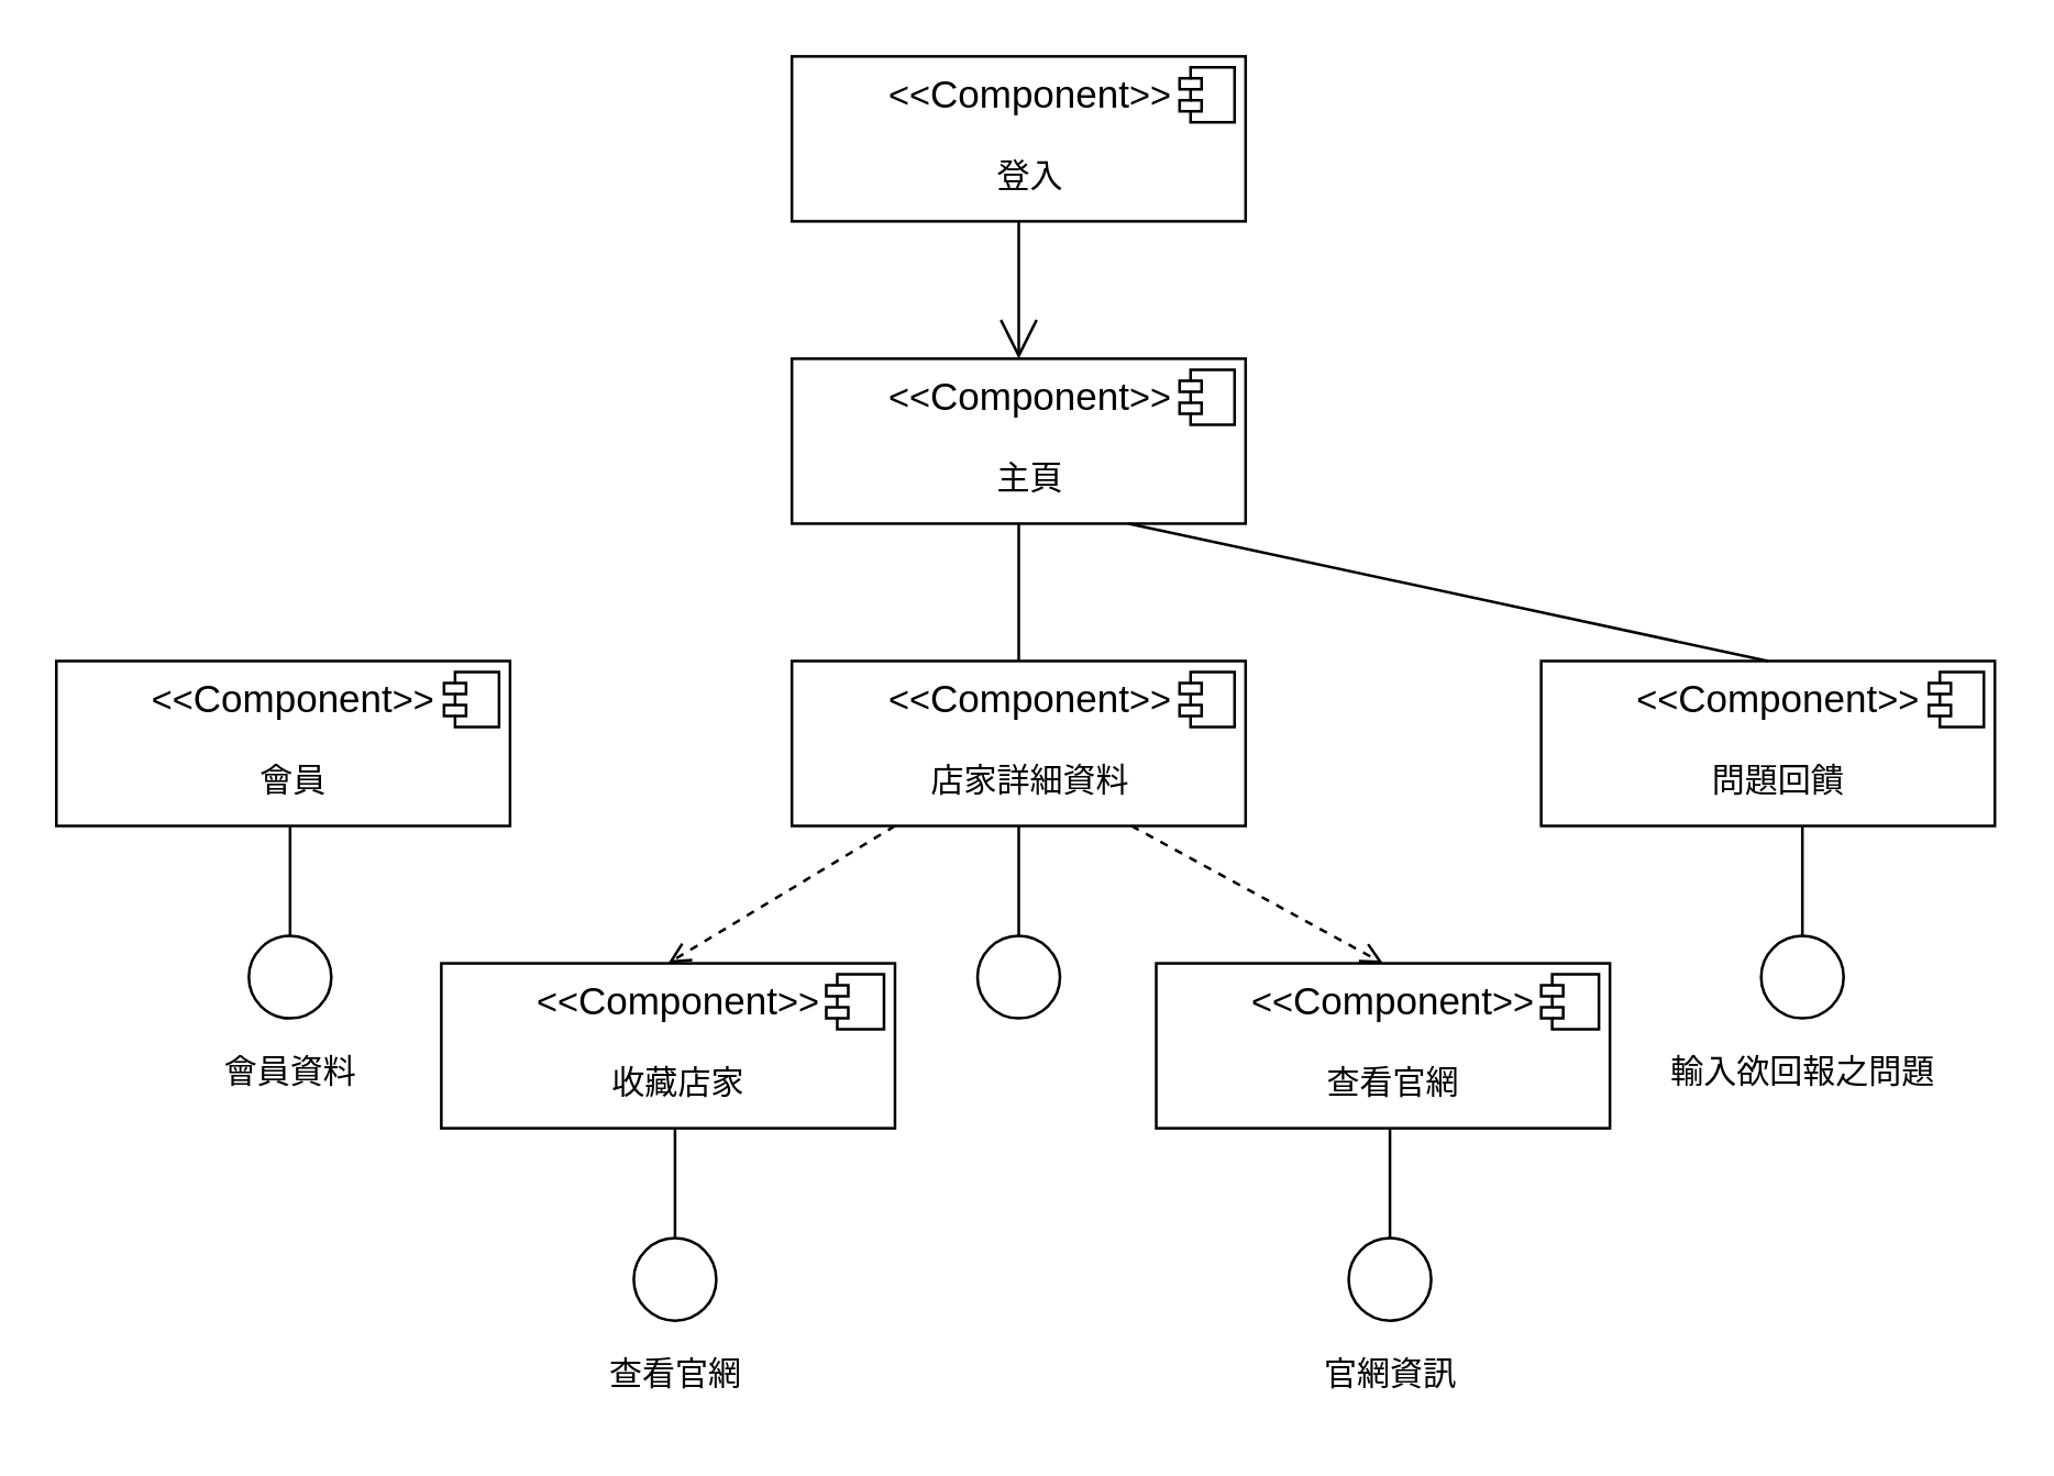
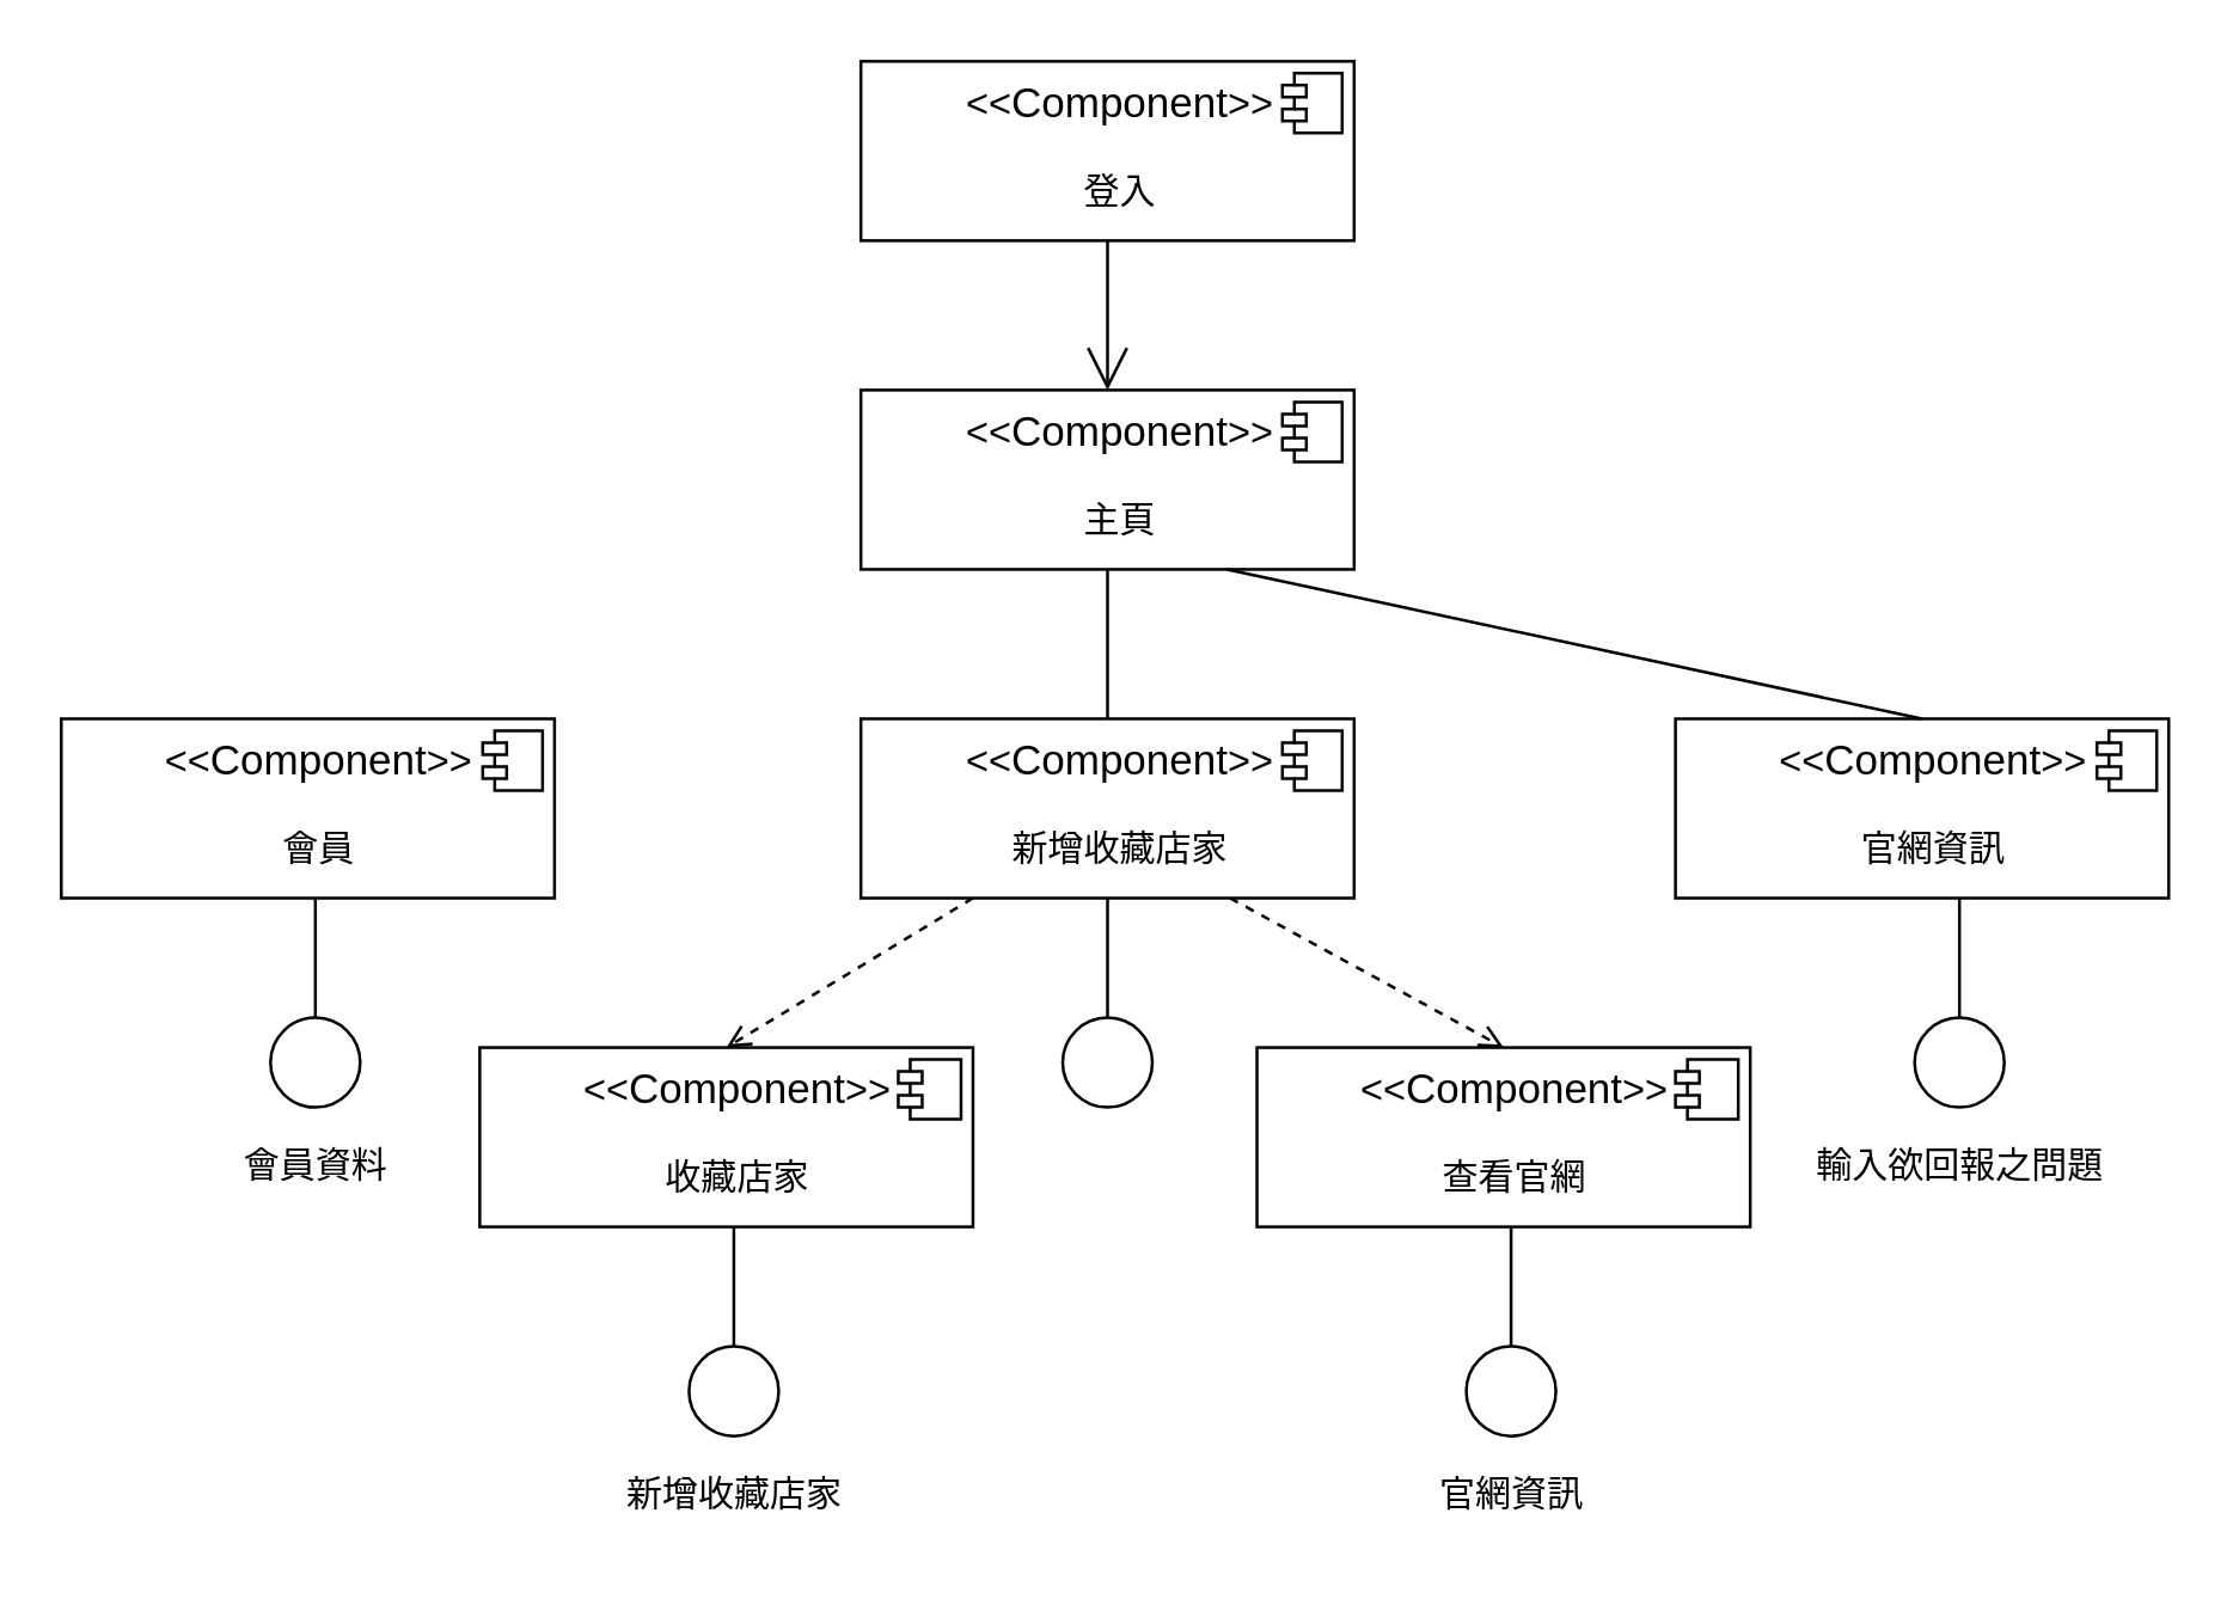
  <mxCell id="0" />
  <mxCell id="1" parent="0" />
  <mxCell id="2" value="&lt;p style=&quot;margin:0px;margin-top:6px;text-align:center;&quot;&gt;&lt;/p&gt;&lt;p style=&quot;text-align: center; margin: 0px 0px 0px 8px;&quot;&gt;&lt;span style=&quot;font-size: 13px;&quot;&gt;&amp;lt;&amp;lt;&lt;/span&gt;&lt;font style=&quot;font-size: 14px;&quot;&gt;Component&lt;/font&gt;&lt;span style=&quot;font-size: 13px;&quot;&gt;&amp;gt;&amp;gt;&lt;/span&gt;&lt;br&gt;&lt;/p&gt;&lt;p style=&quot;text-align: center; margin: 0px 0px 0px 8px;&quot;&gt;&amp;nbsp;&lt;br&gt;&lt;/p&gt;&lt;p style=&quot;text-align: center; margin: 0px 0px 0px 8px;&quot;&gt;登入&lt;/p&gt;" style="align=left;overflow=fill;html=1;dropTarget=0;whiteSpace=wrap;" parent="1" vertex="1"><mxGeometry x="287.5" y="20" width="165" height="60" as="geometry" /></mxCell>
  <mxCell id="3" value="" style="shape=component;jettyWidth=8;jettyHeight=4;" parent="2" vertex="1"><mxGeometry x="1" width="20" height="20" relative="1" as="geometry"><mxPoint x="-24" y="4" as="offset" /></mxGeometry></mxCell>
  <mxCell id="4" value="&lt;p style=&quot;margin:0px;margin-top:6px;text-align:center;&quot;&gt;&lt;/p&gt;&lt;p style=&quot;text-align: center; margin: 0px 0px 0px 8px;&quot;&gt;&lt;span style=&quot;font-size: 13px;&quot;&gt;&amp;lt;&amp;lt;&lt;/span&gt;&lt;font style=&quot;font-size: 14px;&quot;&gt;Component&lt;/font&gt;&lt;span style=&quot;font-size: 13px;&quot;&gt;&amp;gt;&amp;gt;&lt;/span&gt;&lt;br&gt;&lt;/p&gt;&lt;p style=&quot;text-align: center; margin: 0px 0px 0px 8px;&quot;&gt;&amp;nbsp;&lt;br&gt;&lt;/p&gt;&lt;p style=&quot;text-align: center; margin: 0px 0px 0px 8px;&quot;&gt;主頁&lt;/p&gt;" style="align=left;overflow=fill;html=1;dropTarget=0;whiteSpace=wrap;" parent="1" vertex="1"><mxGeometry x="287.5" y="130" width="165" height="60" as="geometry" /></mxCell>
  <mxCell id="5" value="" style="shape=component;jettyWidth=8;jettyHeight=4;" parent="4" vertex="1"><mxGeometry x="1" width="20" height="20" relative="1" as="geometry"><mxPoint x="-24" y="4" as="offset" /></mxGeometry></mxCell>
- <mxCell id="6" value="&lt;p style=&quot;margin:0px;margin-top:6px;text-align:center;&quot;&gt;&lt;/p&gt;&lt;p style=&quot;text-align: center; margin: 0px 0px 0px 8px;&quot;&gt;&lt;span style=&quot;font-size: 13px;&quot;&gt;&amp;lt;&amp;lt;&lt;/span&gt;&lt;font style=&quot;font-size: 14px;&quot;&gt;Component&lt;/font&gt;&lt;span style=&quot;font-size: 13px;&quot;&gt;&amp;gt;&amp;gt;&lt;/span&gt;&lt;br&gt;&lt;/p&gt;&lt;p style=&quot;text-align: center; margin: 0px 0px 0px 8px;&quot;&gt;&amp;nbsp;&lt;br&gt;&lt;/p&gt;&lt;p style=&quot;text-align: center; margin: 0px 0px 0px 8px;&quot;&gt;店家詳細資料&lt;/p&gt;" style="align=left;overflow=fill;html=1;dropTarget=0;whiteSpace=wrap;" parent="1" vertex="1"><mxGeometry x="287.5" y="240" width="165" height="60" as="geometry" /></mxCell>
+ <mxCell id="6" value="&lt;p style=&quot;margin:0px;margin-top:6px;text-align:center;&quot;&gt;&lt;/p&gt;&lt;p style=&quot;text-align: center; margin: 0px 0px 0px 8px;&quot;&gt;&lt;span style=&quot;font-size: 13px;&quot;&gt;&amp;lt;&amp;lt;&lt;/span&gt;&lt;font style=&quot;font-size: 14px;&quot;&gt;Component&lt;/font&gt;&lt;span style=&quot;font-size: 13px;&quot;&gt;&amp;gt;&amp;gt;&lt;/span&gt;&lt;br&gt;&lt;/p&gt;&lt;p style=&quot;text-align: center; margin: 0px 0px 0px 8px;&quot;&gt;&amp;nbsp;&lt;br&gt;&lt;/p&gt;&lt;p style=&quot;text-align: center; margin: 0px 0px 0px 8px;&quot;&gt;新增收藏店家&lt;/p&gt;" style="align=left;overflow=fill;html=1;dropTarget=0;whiteSpace=wrap;" parent="1" vertex="1"><mxGeometry x="287.5" y="240" width="165" height="60" as="geometry" /></mxCell>
  <mxCell id="7" value="" style="shape=component;jettyWidth=8;jettyHeight=4;" parent="6" vertex="1"><mxGeometry x="1" width="20" height="20" relative="1" as="geometry"><mxPoint x="-24" y="4" as="offset" /></mxGeometry></mxCell>
- <mxCell id="8" value="&lt;p style=&quot;margin:0px;margin-top:6px;text-align:center;&quot;&gt;&lt;/p&gt;&lt;p style=&quot;text-align: center; margin: 0px 0px 0px 8px;&quot;&gt;&lt;span style=&quot;font-size: 13px;&quot;&gt;&amp;lt;&amp;lt;&lt;/span&gt;&lt;font style=&quot;font-size: 14px;&quot;&gt;Component&lt;/font&gt;&lt;span style=&quot;font-size: 13px;&quot;&gt;&amp;gt;&amp;gt;&lt;/span&gt;&lt;br&gt;&lt;/p&gt;&lt;p style=&quot;text-align: center; margin: 0px 0px 0px 8px;&quot;&gt;&amp;nbsp;&lt;br&gt;&lt;/p&gt;&lt;p style=&quot;text-align: center; margin: 0px 0px 0px 8px;&quot;&gt;問題回饋&lt;/p&gt;" style="align=left;overflow=fill;html=1;dropTarget=0;whiteSpace=wrap;" parent="1" vertex="1"><mxGeometry x="560" y="240" width="165" height="60" as="geometry" /></mxCell>
+ <mxCell id="8" value="&lt;p style=&quot;margin:0px;margin-top:6px;text-align:center;&quot;&gt;&lt;/p&gt;&lt;p style=&quot;text-align: center; margin: 0px 0px 0px 8px;&quot;&gt;&lt;span style=&quot;font-size: 13px;&quot;&gt;&amp;lt;&amp;lt;&lt;/span&gt;&lt;font style=&quot;font-size: 14px;&quot;&gt;Component&lt;/font&gt;&lt;span style=&quot;font-size: 13px;&quot;&gt;&amp;gt;&amp;gt;&lt;/span&gt;&lt;br&gt;&lt;/p&gt;&lt;p style=&quot;text-align: center; margin: 0px 0px 0px 8px;&quot;&gt;&amp;nbsp;&lt;br&gt;&lt;/p&gt;&lt;p style=&quot;text-align: center; margin: 0px 0px 0px 8px;&quot;&gt;官網資訊&lt;/p&gt;" style="align=left;overflow=fill;html=1;dropTarget=0;whiteSpace=wrap;" parent="1" vertex="1"><mxGeometry x="560" y="240" width="165" height="60" as="geometry" /></mxCell>
  <mxCell id="9" value="" style="shape=component;jettyWidth=8;jettyHeight=4;" parent="8" vertex="1"><mxGeometry x="1" width="20" height="20" relative="1" as="geometry"><mxPoint x="-24" y="4" as="offset" /></mxGeometry></mxCell>
  <mxCell id="10" value="&lt;p style=&quot;margin:0px;margin-top:6px;text-align:center;&quot;&gt;&lt;/p&gt;&lt;p style=&quot;text-align: center; margin: 0px 0px 0px 8px;&quot;&gt;&lt;span style=&quot;font-size: 13px;&quot;&gt;&amp;lt;&amp;lt;&lt;/span&gt;&lt;font style=&quot;font-size: 14px;&quot;&gt;Component&lt;/font&gt;&lt;span style=&quot;font-size: 13px;&quot;&gt;&amp;gt;&amp;gt;&lt;/span&gt;&lt;br&gt;&lt;/p&gt;&lt;p style=&quot;text-align: center; margin: 0px 0px 0px 8px;&quot;&gt;&amp;nbsp;&lt;br&gt;&lt;/p&gt;&lt;p style=&quot;text-align: center; margin: 0px 0px 0px 8px;&quot;&gt;會員&lt;/p&gt;" style="align=left;overflow=fill;html=1;dropTarget=0;whiteSpace=wrap;" parent="1" vertex="1"><mxGeometry x="20" y="240" width="165" height="60" as="geometry" /></mxCell>
  <mxCell id="11" value="" style="shape=component;jettyWidth=8;jettyHeight=4;" parent="10" vertex="1"><mxGeometry x="1" width="20" height="20" relative="1" as="geometry"><mxPoint x="-24" y="4" as="offset" /></mxGeometry></mxCell>
  <mxCell id="12" value="&lt;p style=&quot;margin:0px;margin-top:6px;text-align:center;&quot;&gt;&lt;/p&gt;&lt;p style=&quot;text-align: center; margin: 0px 0px 0px 8px;&quot;&gt;&lt;span style=&quot;font-size: 13px;&quot;&gt;&amp;lt;&amp;lt;&lt;/span&gt;&lt;font style=&quot;font-size: 14px;&quot;&gt;Component&lt;/font&gt;&lt;span style=&quot;font-size: 13px;&quot;&gt;&amp;gt;&amp;gt;&lt;/span&gt;&lt;br&gt;&lt;/p&gt;&lt;p style=&quot;text-align: center; margin: 0px 0px 0px 8px;&quot;&gt;&amp;nbsp;&lt;br&gt;&lt;/p&gt;&lt;p style=&quot;text-align: center; margin: 0px 0px 0px 8px;&quot;&gt;收藏店家&lt;/p&gt;" style="align=left;overflow=fill;html=1;dropTarget=0;whiteSpace=wrap;" parent="1" vertex="1"><mxGeometry x="160" y="350" width="165" height="60" as="geometry" /></mxCell>
  <mxCell id="13" value="" style="shape=component;jettyWidth=8;jettyHeight=4;" parent="12" vertex="1"><mxGeometry x="1" width="21" height="20" relative="1" as="geometry"><mxPoint x="-25" y="4" as="offset" /></mxGeometry></mxCell>
  <mxCell id="14" value="" style="endArrow=open;endFill=1;endSize=12;html=1;rounded=0;" parent="1" edge="1"><mxGeometry width="160" relative="1" as="geometry"><mxPoint x="370" y="80" as="sourcePoint" /><mxPoint x="370" y="130" as="targetPoint" /></mxGeometry></mxCell>
  <mxCell id="15" value="" style="endArrow=none;html=1;rounded=0;exitX=0.5;exitY=0;exitDx=0;exitDy=0;" parent="1" source="6" edge="1"><mxGeometry width="50" height="50" relative="1" as="geometry"><mxPoint x="320" y="240" as="sourcePoint" /><mxPoint x="370" y="190" as="targetPoint" /></mxGeometry></mxCell>
  <mxCell id="16" value="" style="endArrow=none;html=1;rounded=0;exitX=0.5;exitY=0;exitDx=0;exitDy=0;" parent="1" source="8" edge="1"><mxGeometry width="50" height="50" relative="1" as="geometry"><mxPoint x="360" y="240" as="sourcePoint" /><mxPoint x="410" y="190" as="targetPoint" /></mxGeometry></mxCell>
  <mxCell id="17" value="" style="html=1;verticalAlign=bottom;labelBackgroundColor=none;endArrow=open;endFill=0;dashed=1;rounded=0;entryX=0.5;entryY=0;entryDx=0;entryDy=0;" parent="1" target="12" edge="1"><mxGeometry width="160" relative="1" as="geometry"><mxPoint x="325" y="300" as="sourcePoint" /><mxPoint x="485" y="299" as="targetPoint" /></mxGeometry></mxCell>
  <mxCell id="18" value="&lt;p style=&quot;margin:0px;margin-top:6px;text-align:center;&quot;&gt;&lt;/p&gt;&lt;p style=&quot;text-align: center; margin: 0px 0px 0px 8px;&quot;&gt;&lt;span style=&quot;font-size: 13px;&quot;&gt;&amp;lt;&amp;lt;&lt;/span&gt;&lt;font style=&quot;font-size: 14px;&quot;&gt;Component&lt;/font&gt;&lt;span style=&quot;font-size: 13px;&quot;&gt;&amp;gt;&amp;gt;&lt;/span&gt;&lt;br&gt;&lt;/p&gt;&lt;p style=&quot;text-align: center; margin: 0px 0px 0px 8px;&quot;&gt;&amp;nbsp;&lt;br&gt;&lt;/p&gt;&lt;p style=&quot;text-align: center; margin: 0px 0px 0px 8px;&quot;&gt;查看官網&lt;/p&gt;" style="align=left;overflow=fill;html=1;dropTarget=0;whiteSpace=wrap;" parent="1" vertex="1"><mxGeometry x="420" y="350" width="165" height="60" as="geometry" /></mxCell>
  <mxCell id="19" value="" style="shape=component;jettyWidth=8;jettyHeight=4;" parent="18" vertex="1"><mxGeometry x="1" width="21" height="20" relative="1" as="geometry"><mxPoint x="-25" y="4" as="offset" /></mxGeometry></mxCell>
  <mxCell id="20" value="" style="html=1;verticalAlign=bottom;labelBackgroundColor=none;endArrow=open;endFill=0;dashed=1;rounded=0;entryX=0.5;entryY=0;entryDx=0;entryDy=0;" parent="1" target="18" edge="1"><mxGeometry width="160" relative="1" as="geometry"><mxPoint x="411" y="300" as="sourcePoint" /><mxPoint x="329" y="350" as="targetPoint" /></mxGeometry></mxCell>
  <mxCell id="21" value="" style="group" parent="1" connectable="0" vertex="1"><mxGeometry x="345" y="300" width="50" height="105" as="geometry" /></mxCell>
  <mxCell id="22" value="" style="endArrow=none;html=1;rounded=0;" parent="21" edge="1"><mxGeometry width="50" height="50" relative="1" as="geometry"><mxPoint x="25" y="40" as="sourcePoint" /><mxPoint x="25" as="targetPoint" /></mxGeometry></mxCell>
  <mxCell id="23" value="" style="ellipse;whiteSpace=wrap;html=1;aspect=fixed;" parent="21" vertex="1"><mxGeometry x="10" y="40" width="30" height="30" as="geometry" /></mxCell>
  <mxCell id="24" value="" style="group" parent="1" connectable="0" vertex="1"><mxGeometry x="630" y="300" width="85" height="105" as="geometry" /></mxCell>
  <mxCell id="25" value="" style="endArrow=none;html=1;rounded=0;" parent="24" edge="1"><mxGeometry width="50" height="50" relative="1" as="geometry"><mxPoint x="25" y="40" as="sourcePoint" /><mxPoint x="25" as="targetPoint" /></mxGeometry></mxCell>
  <mxCell id="26" value="" style="ellipse;whiteSpace=wrap;html=1;aspect=fixed;" parent="24" vertex="1"><mxGeometry x="10" y="40" width="30" height="30" as="geometry" /></mxCell>
  <mxCell id="27" value="輸入欲回報之問題" style="text;html=1;align=center;verticalAlign=middle;resizable=0;points=[];autosize=1;strokeColor=none;fillColor=none;" parent="24" vertex="1"><mxGeometry x="-35" y="75" width="120" height="30" as="geometry" /></mxCell>
  <mxCell id="28" value="" style="group" parent="1" connectable="0" vertex="1"><mxGeometry x="220" y="410" width="75" height="105" as="geometry" /></mxCell>
  <mxCell id="29" value="" style="endArrow=none;html=1;rounded=0;" parent="28" edge="1"><mxGeometry width="50" height="50" relative="1" as="geometry"><mxPoint x="25" y="40" as="sourcePoint" /><mxPoint x="25" as="targetPoint" /></mxGeometry></mxCell>
  <mxCell id="30" value="" style="ellipse;whiteSpace=wrap;html=1;aspect=fixed;" parent="28" vertex="1"><mxGeometry x="10" y="40" width="30" height="30" as="geometry" /></mxCell>
- <mxCell id="31" value="查看官網" style="text;html=1;align=center;verticalAlign=middle;resizable=0;points=[];autosize=1;strokeColor=none;fillColor=none;" parent="28" vertex="1"><mxGeometry x="-25" y="75" width="100" height="30" as="geometry" /></mxCell>
+ <mxCell id="31" value="新增收藏店家" style="text;html=1;align=center;verticalAlign=middle;resizable=0;points=[];autosize=1;strokeColor=none;fillColor=none;" parent="28" vertex="1"><mxGeometry x="-25" y="75" width="100" height="30" as="geometry" /></mxCell>
  <mxCell id="32" value="" style="group" parent="1" connectable="0" vertex="1"><mxGeometry x="480" y="410" width="75" height="105" as="geometry" /></mxCell>
  <mxCell id="33" value="" style="endArrow=none;html=1;rounded=0;" parent="32" edge="1"><mxGeometry width="50" height="50" relative="1" as="geometry"><mxPoint x="25" y="40" as="sourcePoint" /><mxPoint x="25" as="targetPoint" /></mxGeometry></mxCell>
  <mxCell id="34" value="" style="ellipse;whiteSpace=wrap;html=1;aspect=fixed;" parent="32" vertex="1"><mxGeometry x="10" y="40" width="30" height="30" as="geometry" /></mxCell>
  <mxCell id="35" value="官網資訊" style="text;html=1;align=center;verticalAlign=middle;resizable=0;points=[];autosize=1;strokeColor=none;fillColor=none;" parent="32" vertex="1"><mxGeometry x="-10" y="75" width="70" height="30" as="geometry" /></mxCell>
  <mxCell id="36" value="" style="group" parent="1" connectable="0" vertex="1"><mxGeometry x="80" y="300" width="75" height="105" as="geometry" /></mxCell>
  <mxCell id="37" value="" style="endArrow=none;html=1;rounded=0;" parent="36" edge="1"><mxGeometry width="50" height="50" relative="1" as="geometry"><mxPoint x="25" y="40" as="sourcePoint" /><mxPoint x="25" as="targetPoint" /></mxGeometry></mxCell>
  <mxCell id="38" value="" style="ellipse;whiteSpace=wrap;html=1;aspect=fixed;" parent="36" vertex="1"><mxGeometry x="10" y="40" width="30" height="30" as="geometry" /></mxCell>
  <mxCell id="39" value="會員資料" style="text;html=1;align=center;verticalAlign=middle;resizable=0;points=[];autosize=1;strokeColor=none;fillColor=none;" parent="36" vertex="1"><mxGeometry x="-10" y="75" width="70" height="30" as="geometry" /></mxCell>
